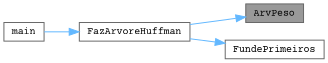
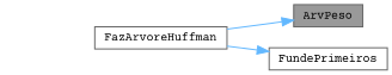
  digraph {
    fontname="Courier Prime"
    rankdir=RL
    node [color=grey40 fillcolor=white fontname="Courier Prime" fontsize=10 shape=box style=filled]
    edge [color=steelblue1 dir=back fontname="Courier Prime" fontsize=10 labelfontname=Helvetica labelfontsize=10 style=solid]
    n1 [color=gray40 fillcolor=grey60 fontcolor=black height=0.2 label=ArvPeso width=0.4]
    n2 [height=0.2 label=FazArvoreHuffman width=0.4]
    n3 [height=0.2 label=FundePrimeiros width=0.4]
-   n4 [height=0.2 label=main width=0.4]
    n1 -> n2
-   n2 -> n4
    n3 -> n2
  }
